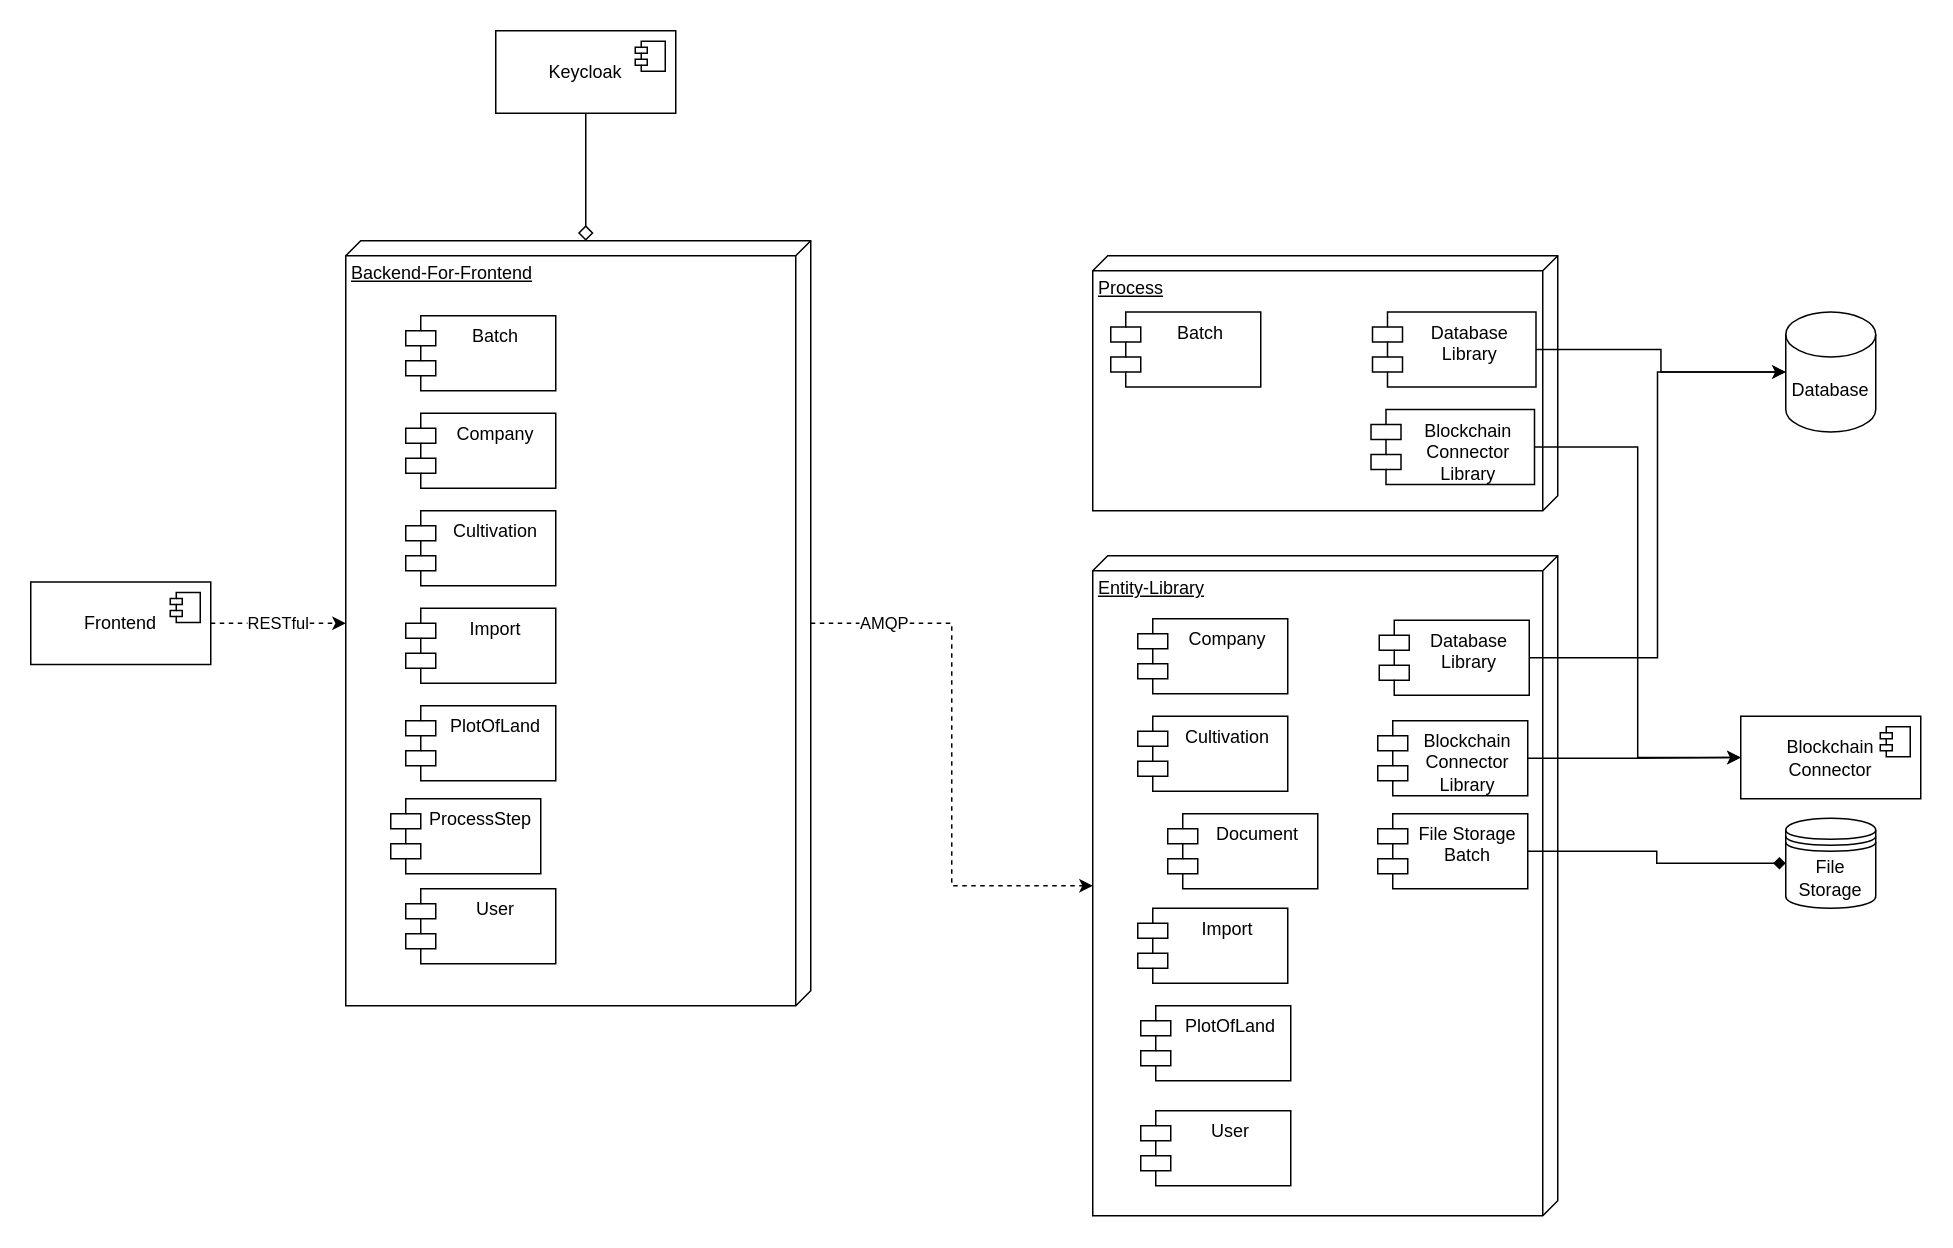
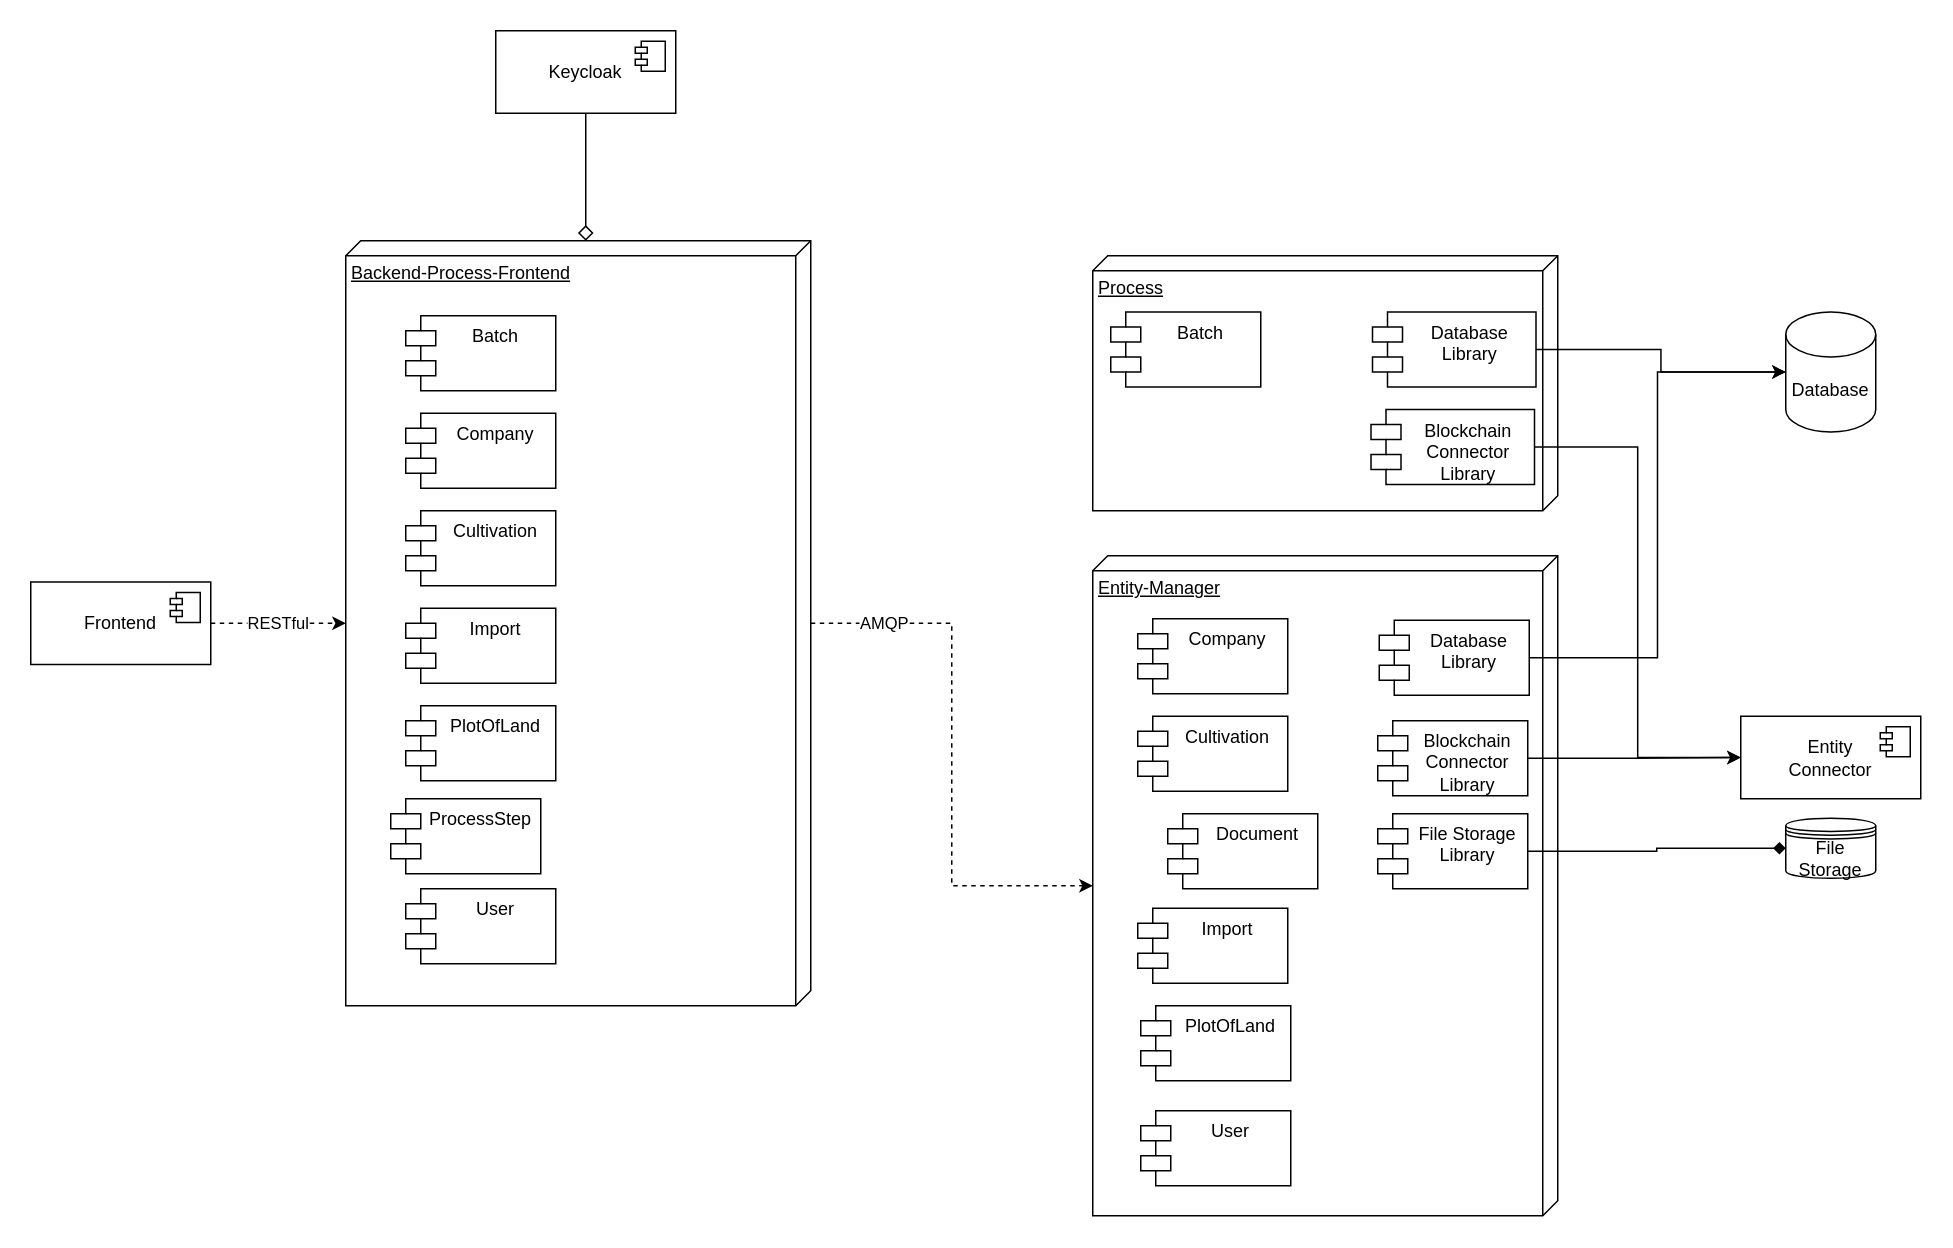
  <mxCell id="0" />
  <mxCell id="1" parent="0" />
  <mxCell id="2" value="Process" style="verticalAlign=top;align=left;spacingTop=8;spacingLeft=2;spacingRight=12;shape=cube;size=10;direction=south;fontStyle=4;html=1;whiteSpace=wrap;" parent="1" vertex="1"><mxGeometry x="728" y="170" width="310" height="170" as="geometry" /></mxCell>
- <mxCell id="3" value="Entity-Library" style="verticalAlign=top;align=left;spacingTop=8;spacingLeft=2;spacingRight=12;shape=cube;size=10;direction=south;fontStyle=4;html=1;whiteSpace=wrap;" parent="1" vertex="1"><mxGeometry x="728" y="370" width="310" height="440" as="geometry" /></mxCell>
- <mxCell id="4" value="Backend-For-Frontend" style="verticalAlign=top;align=left;spacingTop=8;spacingLeft=2;spacingRight=12;shape=cube;size=10;direction=south;fontStyle=4;html=1;whiteSpace=wrap;" parent="1" vertex="1"><mxGeometry x="230" y="160" width="310" height="510" as="geometry" /></mxCell>
+ <mxCell id="3" value="Entity-Manager" style="verticalAlign=top;align=left;spacingTop=8;spacingLeft=2;spacingRight=12;shape=cube;size=10;direction=south;fontStyle=4;html=1;whiteSpace=wrap;" parent="1" vertex="1"><mxGeometry x="728" y="370" width="310" height="440" as="geometry" /></mxCell>
+ <mxCell id="4" value="Backend-Process-Frontend" style="verticalAlign=top;align=left;spacingTop=8;spacingLeft=2;spacingRight=12;shape=cube;size=10;direction=south;fontStyle=4;html=1;whiteSpace=wrap;" parent="1" vertex="1"><mxGeometry x="230" y="160" width="310" height="510" as="geometry" /></mxCell>
  <mxCell id="5" value="Batch" style="shape=module;align=left;spacingLeft=20;align=center;verticalAlign=top;whiteSpace=wrap;html=1;" parent="1" vertex="1"><mxGeometry x="270" y="210" width="100" height="50" as="geometry" /></mxCell>
  <mxCell id="6" value="Cultivation" style="shape=module;align=left;spacingLeft=20;align=center;verticalAlign=top;whiteSpace=wrap;html=1;" parent="1" vertex="1"><mxGeometry x="270" y="340" width="100" height="50" as="geometry" /></mxCell>
  <mxCell id="7" value="Company" style="shape=module;align=left;spacingLeft=20;align=center;verticalAlign=top;whiteSpace=wrap;html=1;" parent="1" vertex="1"><mxGeometry x="270" y="275" width="100" height="50" as="geometry" /></mxCell>
  <mxCell id="8" value="Import" style="shape=module;align=left;spacingLeft=20;align=center;verticalAlign=top;whiteSpace=wrap;html=1;" parent="1" vertex="1"><mxGeometry x="270" y="405" width="100" height="50" as="geometry" /></mxCell>
  <mxCell id="9" value="Company" style="shape=module;align=left;spacingLeft=20;align=center;verticalAlign=top;whiteSpace=wrap;html=1;" parent="1" vertex="1"><mxGeometry x="758" y="412" width="100" height="50" as="geometry" /></mxCell>
  <mxCell id="10" value="Cultivation" style="shape=module;align=left;spacingLeft=20;align=center;verticalAlign=top;whiteSpace=wrap;html=1;" parent="1" vertex="1"><mxGeometry x="758" y="477" width="100" height="50" as="geometry" /></mxCell>
  <mxCell id="11" value="Document" style="shape=module;align=left;spacingLeft=20;align=center;verticalAlign=top;whiteSpace=wrap;html=1;" parent="1" vertex="1"><mxGeometry x="778" y="542" width="100" height="50" as="geometry" /></mxCell>
  <mxCell id="12" value="Batch" style="shape=module;align=left;spacingLeft=20;align=center;verticalAlign=top;whiteSpace=wrap;html=1;" parent="1" vertex="1"><mxGeometry x="740" y="207.5" width="100" height="50" as="geometry" /></mxCell>
  <mxCell id="13" value="Database Library" style="shape=module;align=left;spacingLeft=20;align=center;verticalAlign=top;whiteSpace=wrap;html=1;" parent="1" vertex="1"><mxGeometry x="914.5" y="207.5" width="109" height="50" as="geometry" /></mxCell>
  <mxCell id="14" style="edgeStyle=orthogonalEdgeStyle;rounded=0;orthogonalLoop=1;jettySize=auto;html=1;entryX=0;entryY=0.5;entryDx=0;entryDy=0;" parent="1" source="15" target="25" edge="1"><mxGeometry relative="1" as="geometry" /></mxCell>
  <mxCell id="15" value="Blockchain Connector Library" style="shape=module;align=left;spacingLeft=20;align=center;verticalAlign=top;whiteSpace=wrap;html=1;" parent="1" vertex="1"><mxGeometry x="913.5" y="272.5" width="109" height="50" as="geometry" /></mxCell>
  <mxCell id="16" value="Database Library" style="shape=module;align=left;spacingLeft=20;align=center;verticalAlign=top;whiteSpace=wrap;html=1;" parent="1" vertex="1"><mxGeometry x="919" y="413" width="100" height="50" as="geometry" /></mxCell>
  <mxCell id="17" style="edgeStyle=orthogonalEdgeStyle;rounded=0;orthogonalLoop=1;jettySize=auto;html=1;entryX=0;entryY=0.5;entryDx=0;entryDy=0;" parent="1" source="18" target="25" edge="1"><mxGeometry relative="1" as="geometry" /></mxCell>
  <mxCell id="18" value="Blockchain Connector Library" style="shape=module;align=left;spacingLeft=20;align=center;verticalAlign=top;whiteSpace=wrap;html=1;" parent="1" vertex="1"><mxGeometry x="918" y="480" width="100" height="50" as="geometry" /></mxCell>
  <mxCell id="19" value="RESTful" style="edgeStyle=orthogonalEdgeStyle;rounded=0;orthogonalLoop=1;jettySize=auto;html=1;dashed=1;" parent="1" source="20" target="4" edge="1"><mxGeometry relative="1" as="geometry" /></mxCell>
  <mxCell id="20" value="Frontend" style="html=1;dropTarget=0;whiteSpace=wrap;" parent="1" vertex="1"><mxGeometry y="387.5" width="120" height="55" as="geometry" x="20" /></mxCell>
  <mxCell id="21" value="" style="shape=module;jettyWidth=8;jettyHeight=4;" parent="20" vertex="1"><mxGeometry x="1" width="20" height="20" relative="1" as="geometry"><mxPoint x="-27" y="7" as="offset" /></mxGeometry></mxCell>
  <mxCell id="22" value="AMQP" style="edgeStyle=orthogonalEdgeStyle;rounded=0;orthogonalLoop=1;jettySize=auto;html=1;dashed=1;" parent="1" source="4" target="3" edge="1"><mxGeometry x="-0.728" relative="1" as="geometry"><mxPoint as="offset" /></mxGeometry></mxCell>
  <mxCell id="23" value="Keycloak" style="html=1;dropTarget=0;whiteSpace=wrap;" parent="1" vertex="1"><mxGeometry x="330" y="20" width="120" height="55" as="geometry" /></mxCell>
  <mxCell id="24" value="" style="shape=module;jettyWidth=8;jettyHeight=4;" parent="23" vertex="1"><mxGeometry x="1" width="20" height="20" relative="1" as="geometry"><mxPoint x="-27" y="7" as="offset" /></mxGeometry></mxCell>
- <mxCell id="25" value="Blockchain&lt;div&gt;Connector&lt;/div&gt;" style="html=1;dropTarget=0;whiteSpace=wrap;" parent="1" vertex="1"><mxGeometry x="1160" y="477" width="120" height="55" as="geometry" /></mxCell>
+ <mxCell id="25" value="Entity&lt;div&gt;Connector&lt;/div&gt;" style="html=1;dropTarget=0;whiteSpace=wrap;" parent="1" vertex="1"><mxGeometry x="1160" y="477" width="120" height="55" as="geometry" /></mxCell>
  <mxCell id="26" value="" style="shape=module;jettyWidth=8;jettyHeight=4;" parent="25" vertex="1"><mxGeometry x="1" width="20" height="20" relative="1" as="geometry"><mxPoint x="-27" y="7" as="offset" /></mxGeometry></mxCell>
- <mxCell id="27" value="File Storage" style="shape=datastore;whiteSpace=wrap;html=1;" parent="1" vertex="1"><mxGeometry x="1190" y="545" width="60" height="60" as="geometry" /></mxCell>
+ <mxCell id="27" value="File Storage" style="shape=datastore;whiteSpace=wrap;html=1;" parent="1" vertex="1"><mxGeometry x="1190" y="545" width="60" height="40" as="geometry" /></mxCell>
  <mxCell id="28" style="edgeStyle=orthogonalEdgeStyle;rounded=0;orthogonalLoop=1;jettySize=auto;html=1;entryX=0;entryY=0.5;entryDx=0;entryDy=0;endArrow=diamond;" parent="1" source="29" target="27" edge="1"><mxGeometry relative="1" as="geometry" /></mxCell>
- <mxCell id="29" value="File Storage Batch" style="shape=module;align=left;spacingLeft=20;align=center;verticalAlign=top;whiteSpace=wrap;html=1;" parent="1" vertex="1"><mxGeometry x="918" y="542" width="100" height="50" as="geometry" /></mxCell>
+ <mxCell id="29" value="File Storage Library" style="shape=module;align=left;spacingLeft=20;align=center;verticalAlign=top;whiteSpace=wrap;html=1;" parent="1" vertex="1"><mxGeometry x="918" y="542" width="100" height="50" as="geometry" /></mxCell>
  <mxCell id="30" value="Database" style="shape=cylinder3;whiteSpace=wrap;html=1;boundedLbl=1;backgroundOutline=1;size=15;" parent="1" vertex="1"><mxGeometry x="1190" y="207.5" width="60" height="80" as="geometry" /></mxCell>
  <mxCell id="31" style="edgeStyle=orthogonalEdgeStyle;rounded=0;orthogonalLoop=1;jettySize=auto;html=1;entryX=0;entryY=0.5;entryDx=0;entryDy=0;entryPerimeter=0;" parent="1" source="16" target="30" edge="1"><mxGeometry relative="1" as="geometry" /></mxCell>
  <mxCell id="32" style="edgeStyle=orthogonalEdgeStyle;rounded=0;orthogonalLoop=1;jettySize=auto;html=1;entryX=0;entryY=0.5;entryDx=0;entryDy=0;entryPerimeter=0;" parent="1" source="13" target="30" edge="1"><mxGeometry relative="1" as="geometry" /></mxCell>
  <mxCell id="33" style="edgeStyle=orthogonalEdgeStyle;rounded=0;orthogonalLoop=1;jettySize=auto;html=1;exitX=0.5;exitY=1;exitDx=0;exitDy=0;entryX=0;entryY=0;entryDx=0;entryDy=150;entryPerimeter=0;fontSize=12;startSize=8;endSize=8;endArrow=diamond;endFill=0;" edge="1" parent="1" source="23" target="4"><mxGeometry relative="1" as="geometry" /></mxCell>
  <mxCell id="34" value="PlotOfLand" style="shape=module;align=left;spacingLeft=20;align=center;verticalAlign=top;whiteSpace=wrap;html=1;" vertex="1" parent="1"><mxGeometry x="270" y="470" width="100" height="50" as="geometry" /></mxCell>
  <mxCell id="35" value="ProcessStep" style="shape=module;align=left;spacingLeft=20;align=center;verticalAlign=top;whiteSpace=wrap;html=1;" vertex="1" parent="1"><mxGeometry x="260" y="532" width="100" height="50" as="geometry" /></mxCell>
  <mxCell id="36" value="User" style="shape=module;align=left;spacingLeft=20;align=center;verticalAlign=top;whiteSpace=wrap;html=1;" vertex="1" parent="1"><mxGeometry x="270" y="592" width="100" height="50" as="geometry" /></mxCell>
  <mxCell id="37" value="Import" style="shape=module;align=left;spacingLeft=20;align=center;verticalAlign=top;whiteSpace=wrap;html=1;" vertex="1" parent="1"><mxGeometry x="758" y="605" width="100" height="50" as="geometry" /></mxCell>
  <mxCell id="38" value="User" style="shape=module;align=left;spacingLeft=20;align=center;verticalAlign=top;whiteSpace=wrap;html=1;" vertex="1" parent="1"><mxGeometry x="760" y="740" width="100" height="50" as="geometry" /></mxCell>
  <mxCell id="39" value="PlotOfLand" style="shape=module;align=left;spacingLeft=20;align=center;verticalAlign=top;whiteSpace=wrap;html=1;" vertex="1" parent="1"><mxGeometry x="760" y="670" width="100" height="50" as="geometry" /></mxCell>
